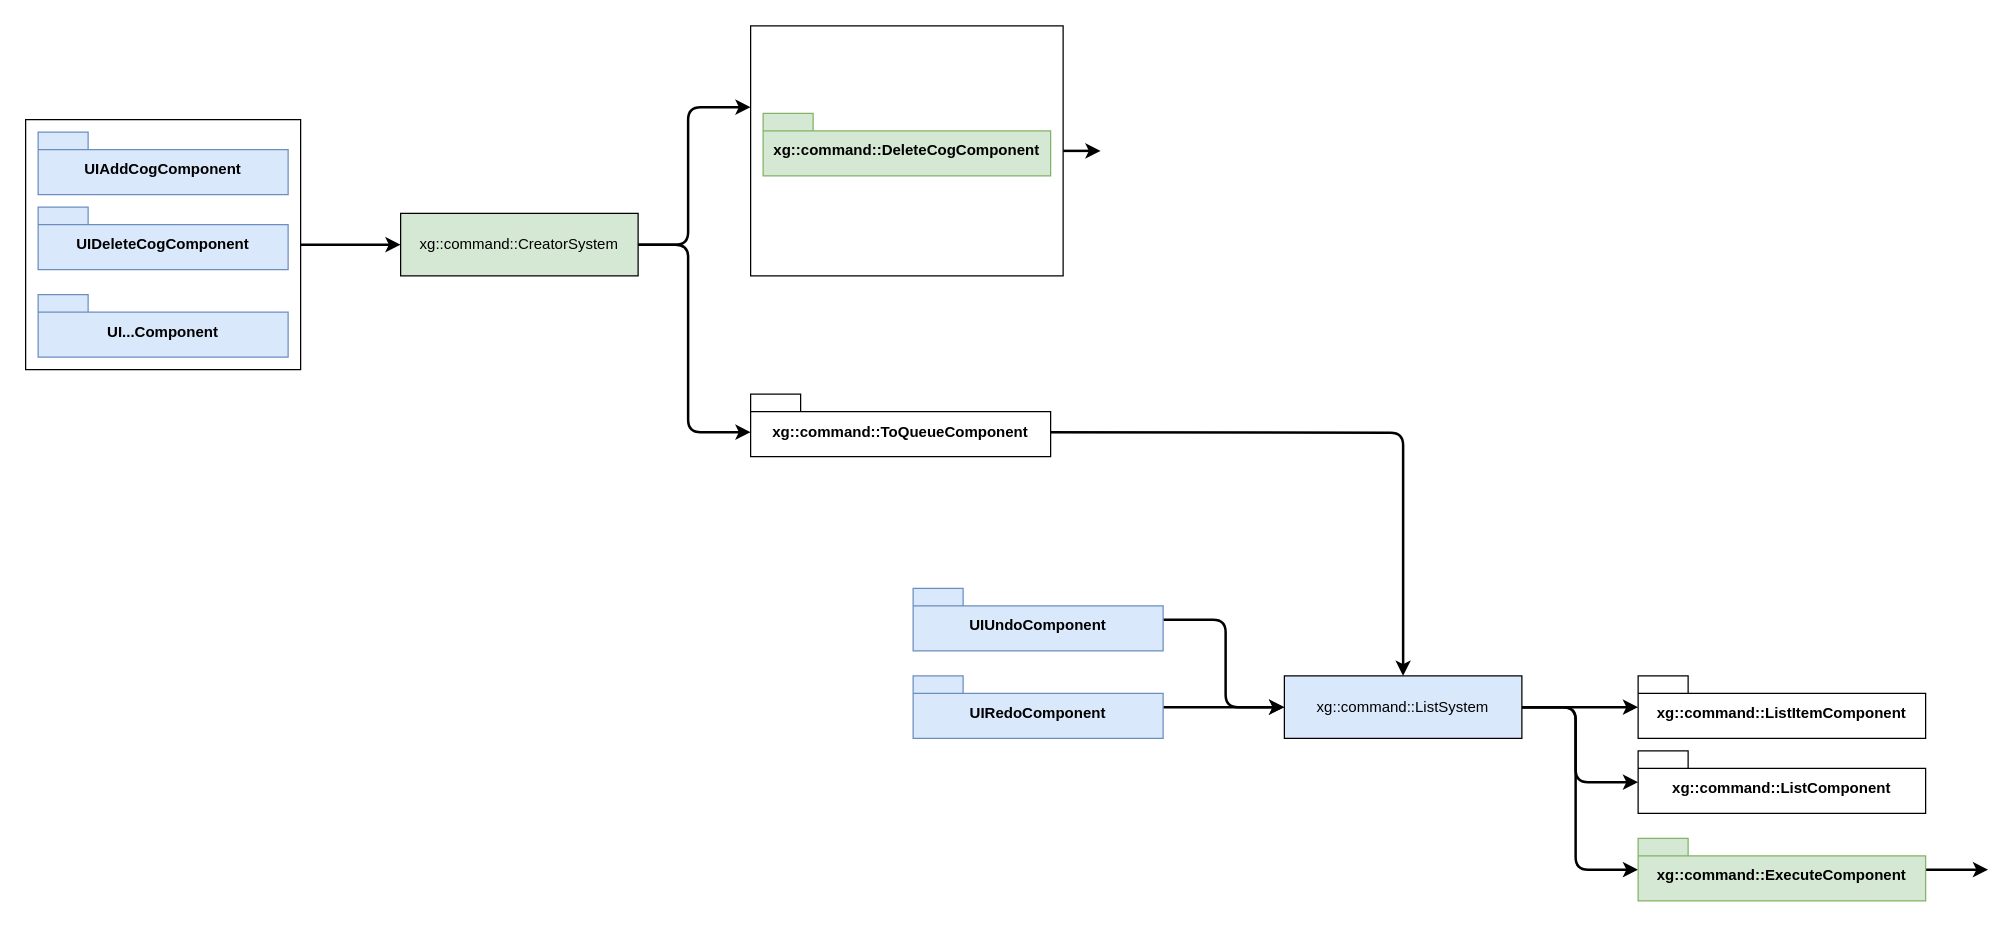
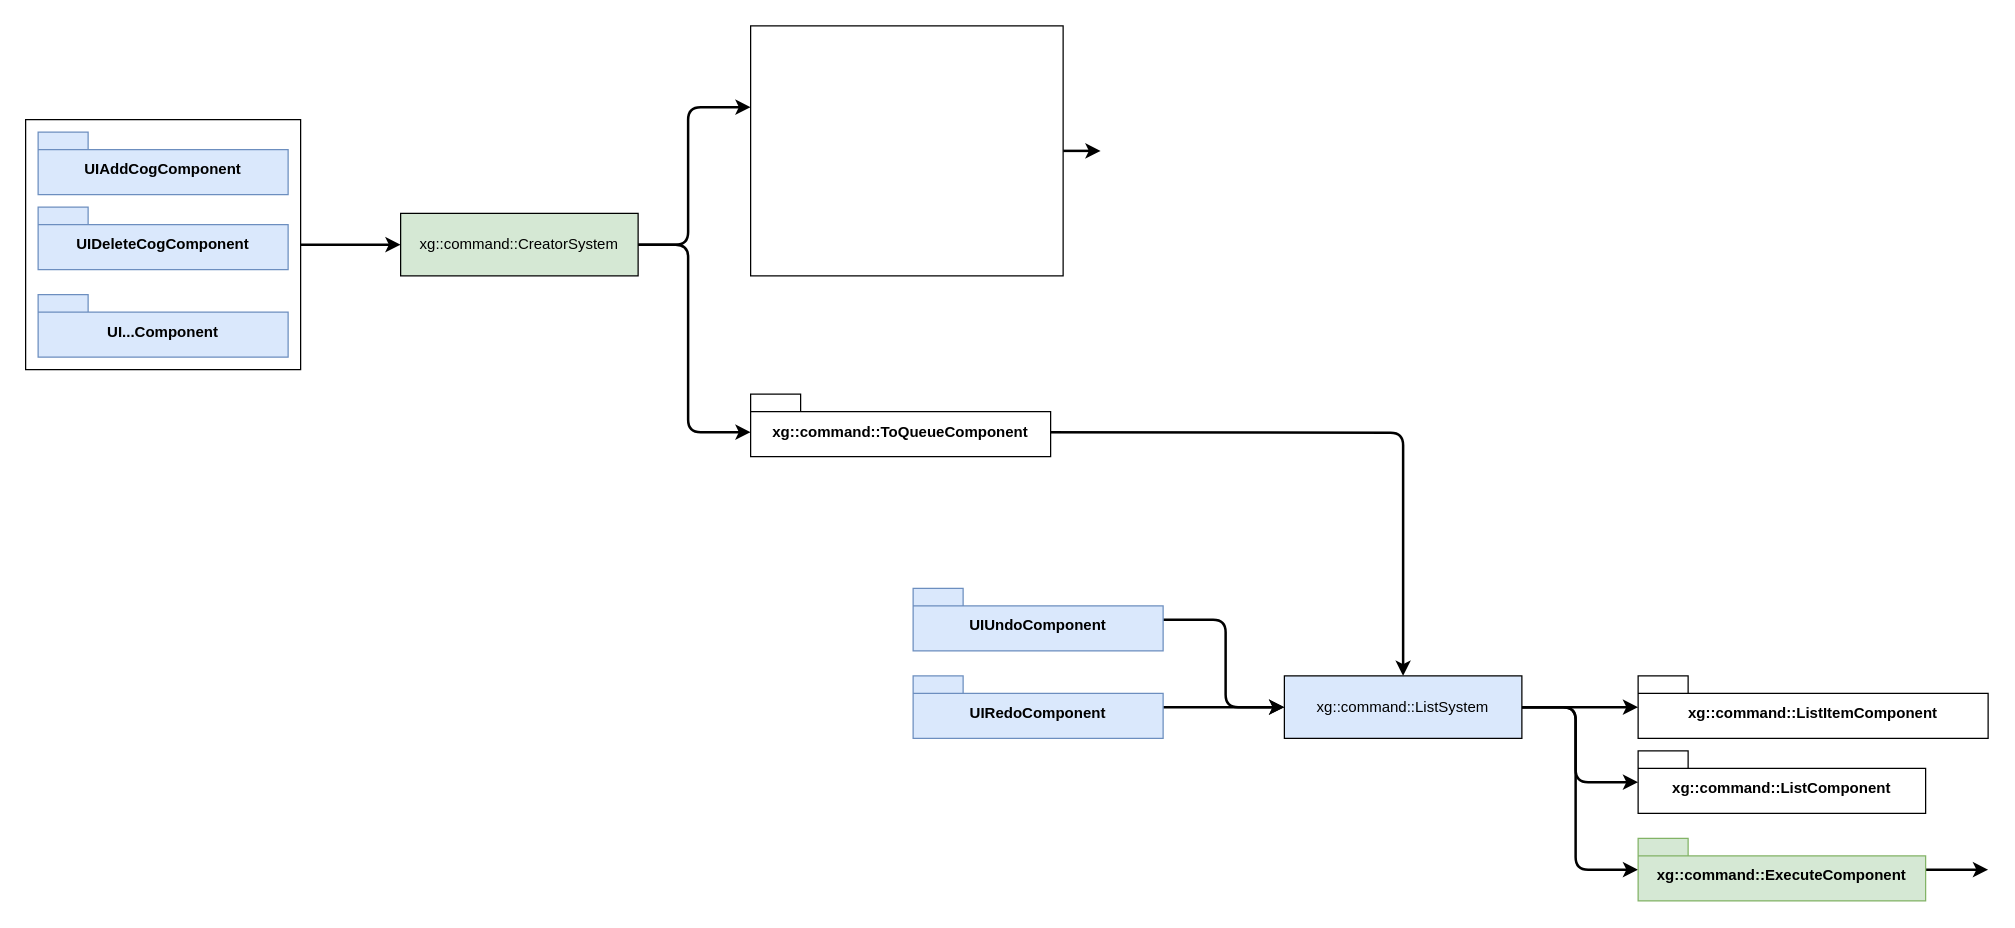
  <mxCell id="0" />
  <mxCell id="1" parent="0" />
  <mxCell id="2" style="edgeStyle=orthogonalEdgeStyle;shape=connector;curved=0;rounded=1;orthogonalLoop=1;jettySize=auto;html=1;strokeColor=default;strokeWidth=2;align=center;verticalAlign=middle;fontFamily=Helvetica;fontSize=11;fontColor=default;labelBackgroundColor=default;endArrow=classic;" parent="1" source="3" target="9" edge="1"><mxGeometry relative="1" as="geometry" /></mxCell>
  <mxCell id="3" value="" style="rounded=0;whiteSpace=wrap;html=1;fontFamily=Helvetica;fontSize=11;fontColor=default;labelBackgroundColor=default;" parent="1" vertex="1"><mxGeometry x="20" y="95" width="220" height="200" as="geometry" /></mxCell>
  <mxCell id="4" style="edgeStyle=orthogonalEdgeStyle;shape=connector;curved=0;rounded=1;orthogonalLoop=1;jettySize=auto;html=1;strokeColor=default;strokeWidth=2;align=center;verticalAlign=middle;fontFamily=Helvetica;fontSize=11;fontColor=default;labelBackgroundColor=default;endArrow=classic;" parent="1" source="5" edge="1"><mxGeometry relative="1" as="geometry"><mxPoint x="880" y="120" as="targetPoint" /></mxGeometry></mxCell>
  <mxCell id="5" value="" style="rounded=0;whiteSpace=wrap;html=1;fontFamily=Helvetica;fontSize=11;fontColor=default;labelBackgroundColor=default;" parent="1" vertex="1"><mxGeometry x="600" y="20" width="250" height="200" as="geometry" /></mxCell>
  <mxCell id="6" style="edgeStyle=orthogonalEdgeStyle;shape=connector;curved=0;rounded=1;orthogonalLoop=1;jettySize=auto;html=1;strokeColor=default;strokeWidth=2;align=center;verticalAlign=middle;fontFamily=Helvetica;fontSize=11;fontColor=default;labelBackgroundColor=default;endArrow=classic;" parent="1" target="17" edge="1"><mxGeometry relative="1" as="geometry"><mxPoint x="820" y="345" as="sourcePoint" /></mxGeometry></mxCell>
  <mxCell id="7" style="edgeStyle=orthogonalEdgeStyle;shape=connector;curved=0;rounded=1;orthogonalLoop=1;jettySize=auto;html=1;strokeColor=default;strokeWidth=2;align=center;verticalAlign=middle;fontFamily=Helvetica;fontSize=11;fontColor=default;labelBackgroundColor=default;endArrow=classic;" parent="1" source="9" edge="1"><mxGeometry relative="1" as="geometry"><mxPoint x="600" y="345" as="targetPoint" /><Array as="points"><mxPoint x="550" y="195" /><mxPoint x="550" y="345" /></Array></mxGeometry></mxCell>
  <mxCell id="8" style="edgeStyle=orthogonalEdgeStyle;shape=connector;curved=0;rounded=1;orthogonalLoop=1;jettySize=auto;html=1;strokeColor=default;strokeWidth=2;align=center;verticalAlign=middle;fontFamily=Helvetica;fontSize=11;fontColor=default;labelBackgroundColor=default;endArrow=classic;" parent="1" source="9" target="5" edge="1"><mxGeometry relative="1" as="geometry"><Array as="points"><mxPoint x="550" y="195" /><mxPoint x="550" y="85" /></Array></mxGeometry></mxCell>
  <mxCell id="9" value="xg::command::CreatorSystem" style="html=1;whiteSpace=wrap;fillColor=#d5e8d4;" parent="1" vertex="1"><mxGeometry x="320" y="170" width="190" height="50" as="geometry" /></mxCell>
  <mxCell id="10" value="UIDeleteCogComponent" style="shape=folder;fontStyle=1;spacingTop=10;tabWidth=40;tabHeight=14;tabPosition=left;html=1;whiteSpace=wrap;fillColor=#dae8fc;strokeColor=#6c8ebf;" parent="1" vertex="1"><mxGeometry x="30" y="165" width="200" height="50" as="geometry" /></mxCell>
- <mxCell id="11" value="xg::command::DeleteCogComponent" style="shape=folder;fontStyle=1;spacingTop=10;tabWidth=40;tabHeight=14;tabPosition=left;html=1;whiteSpace=wrap;fillColor=#d5e8d4;strokeColor=#82b366;" parent="1" vertex="1"><mxGeometry x="610" y="90" width="230" height="50" as="geometry" /></mxCell>
  <mxCell id="12" value="UIAddCogComponent" style="shape=folder;fontStyle=1;spacingTop=10;tabWidth=40;tabHeight=14;tabPosition=left;html=1;whiteSpace=wrap;fillColor=#dae8fc;strokeColor=#6c8ebf;" parent="1" vertex="1"><mxGeometry x="30" y="105" width="200" height="50" as="geometry" /></mxCell>
  <mxCell id="13" value="xg::command::ToQueueComponent" style="shape=folder;fontStyle=1;spacingTop=10;tabWidth=40;tabHeight=14;tabPosition=left;html=1;whiteSpace=wrap;" parent="1" vertex="1"><mxGeometry x="600" y="314.5" width="240" height="50" as="geometry" /></mxCell>
  <mxCell id="14" style="edgeStyle=orthogonalEdgeStyle;shape=connector;curved=0;rounded=1;orthogonalLoop=1;jettySize=auto;html=1;strokeColor=default;strokeWidth=2;align=center;verticalAlign=middle;fontFamily=Helvetica;fontSize=11;fontColor=default;labelBackgroundColor=default;endArrow=classic;" parent="1" source="17" target="18" edge="1"><mxGeometry relative="1" as="geometry" /></mxCell>
  <mxCell id="15" style="edgeStyle=orthogonalEdgeStyle;shape=connector;curved=0;rounded=1;orthogonalLoop=1;jettySize=auto;html=1;strokeColor=default;strokeWidth=2;align=center;verticalAlign=middle;fontFamily=Helvetica;fontSize=11;fontColor=default;labelBackgroundColor=default;endArrow=classic;" parent="1" source="17" target="19" edge="1"><mxGeometry relative="1" as="geometry"><Array as="points"><mxPoint x="1260" y="565" /><mxPoint x="1260" y="625" /></Array></mxGeometry></mxCell>
  <mxCell id="16" style="edgeStyle=orthogonalEdgeStyle;shape=connector;curved=0;rounded=1;orthogonalLoop=1;jettySize=auto;html=1;strokeColor=default;strokeWidth=2;align=center;verticalAlign=middle;fontFamily=Helvetica;fontSize=11;fontColor=default;labelBackgroundColor=default;endArrow=classic;" parent="1" source="17" target="23" edge="1"><mxGeometry relative="1" as="geometry"><Array as="points"><mxPoint x="1260" y="565" /><mxPoint x="1260" y="695" /></Array></mxGeometry></mxCell>
  <mxCell id="17" value="xg::command::ListSystem" style="html=1;whiteSpace=wrap;fillColor=#dae8fc;" parent="1" vertex="1"><mxGeometry x="1027" y="540" width="190" height="50" as="geometry" /></mxCell>
- <mxCell id="18" value="xg::command::ListItemComponent" style="shape=folder;fontStyle=1;spacingTop=10;tabWidth=40;tabHeight=14;tabPosition=left;html=1;whiteSpace=wrap;" parent="1" vertex="1"><mxGeometry x="1310" y="540" width="230" height="50" as="geometry" /></mxCell>
+ <mxCell id="18" value="xg::command::ListItemComponent" style="shape=folder;fontStyle=1;spacingTop=10;tabWidth=40;tabHeight=14;tabPosition=left;html=1;whiteSpace=wrap;" parent="1" vertex="1"><mxGeometry x="1310" y="540" width="280" height="50" as="geometry" /></mxCell>
  <mxCell id="19" value="xg::command::ListComponent" style="shape=folder;fontStyle=1;spacingTop=10;tabWidth=40;tabHeight=14;tabPosition=left;html=1;whiteSpace=wrap;" parent="1" vertex="1"><mxGeometry x="1310" y="600" width="230" height="50" as="geometry" /></mxCell>
  <mxCell id="20" style="edgeStyle=orthogonalEdgeStyle;shape=connector;curved=0;rounded=1;orthogonalLoop=1;jettySize=auto;html=1;strokeColor=default;strokeWidth=2;align=center;verticalAlign=middle;fontFamily=Helvetica;fontSize=11;fontColor=default;labelBackgroundColor=default;endArrow=classic;" parent="1" source="21" target="17" edge="1"><mxGeometry relative="1" as="geometry"><Array as="points"><mxPoint x="980" y="495" /><mxPoint x="980" y="565" /></Array></mxGeometry></mxCell>
  <mxCell id="21" value="UIUndoComponent" style="shape=folder;fontStyle=1;spacingTop=10;tabWidth=40;tabHeight=14;tabPosition=left;html=1;whiteSpace=wrap;fillColor=#dae8fc;strokeColor=#6c8ebf;" parent="1" vertex="1"><mxGeometry x="730" y="470" width="200" height="50" as="geometry" /></mxCell>
  <mxCell id="22" style="edgeStyle=orthogonalEdgeStyle;shape=connector;curved=0;rounded=1;orthogonalLoop=1;jettySize=auto;html=1;strokeColor=default;strokeWidth=2;align=center;verticalAlign=middle;fontFamily=Helvetica;fontSize=11;fontColor=default;labelBackgroundColor=default;endArrow=classic;" parent="1" source="23" edge="1"><mxGeometry relative="1" as="geometry"><mxPoint x="1590" y="695" as="targetPoint" /></mxGeometry></mxCell>
  <mxCell id="23" value="xg::command::ExecuteComponent" style="shape=folder;fontStyle=1;spacingTop=10;tabWidth=40;tabHeight=14;tabPosition=left;html=1;whiteSpace=wrap;fillColor=#d5e8d4;strokeColor=#82b366;" parent="1" vertex="1"><mxGeometry x="1310" y="670" width="230" height="50" as="geometry" /></mxCell>
  <mxCell id="24" style="edgeStyle=orthogonalEdgeStyle;shape=connector;curved=0;rounded=1;orthogonalLoop=1;jettySize=auto;html=1;strokeColor=default;strokeWidth=2;align=center;verticalAlign=middle;fontFamily=Helvetica;fontSize=11;fontColor=default;labelBackgroundColor=default;endArrow=classic;" parent="1" source="25" target="17" edge="1"><mxGeometry relative="1" as="geometry" /></mxCell>
  <mxCell id="25" value="UIRedoComponent" style="shape=folder;fontStyle=1;spacingTop=10;tabWidth=40;tabHeight=14;tabPosition=left;html=1;whiteSpace=wrap;fillColor=#dae8fc;strokeColor=#6c8ebf;" parent="1" vertex="1"><mxGeometry x="730" y="540" width="200" height="50" as="geometry" /></mxCell>
  <mxCell id="26" value="UI...Component" style="shape=folder;fontStyle=1;spacingTop=10;tabWidth=40;tabHeight=14;tabPosition=left;html=1;whiteSpace=wrap;fillColor=#dae8fc;strokeColor=#6c8ebf;" parent="1" vertex="1"><mxGeometry x="30" y="235" width="200" height="50" as="geometry" /></mxCell>
